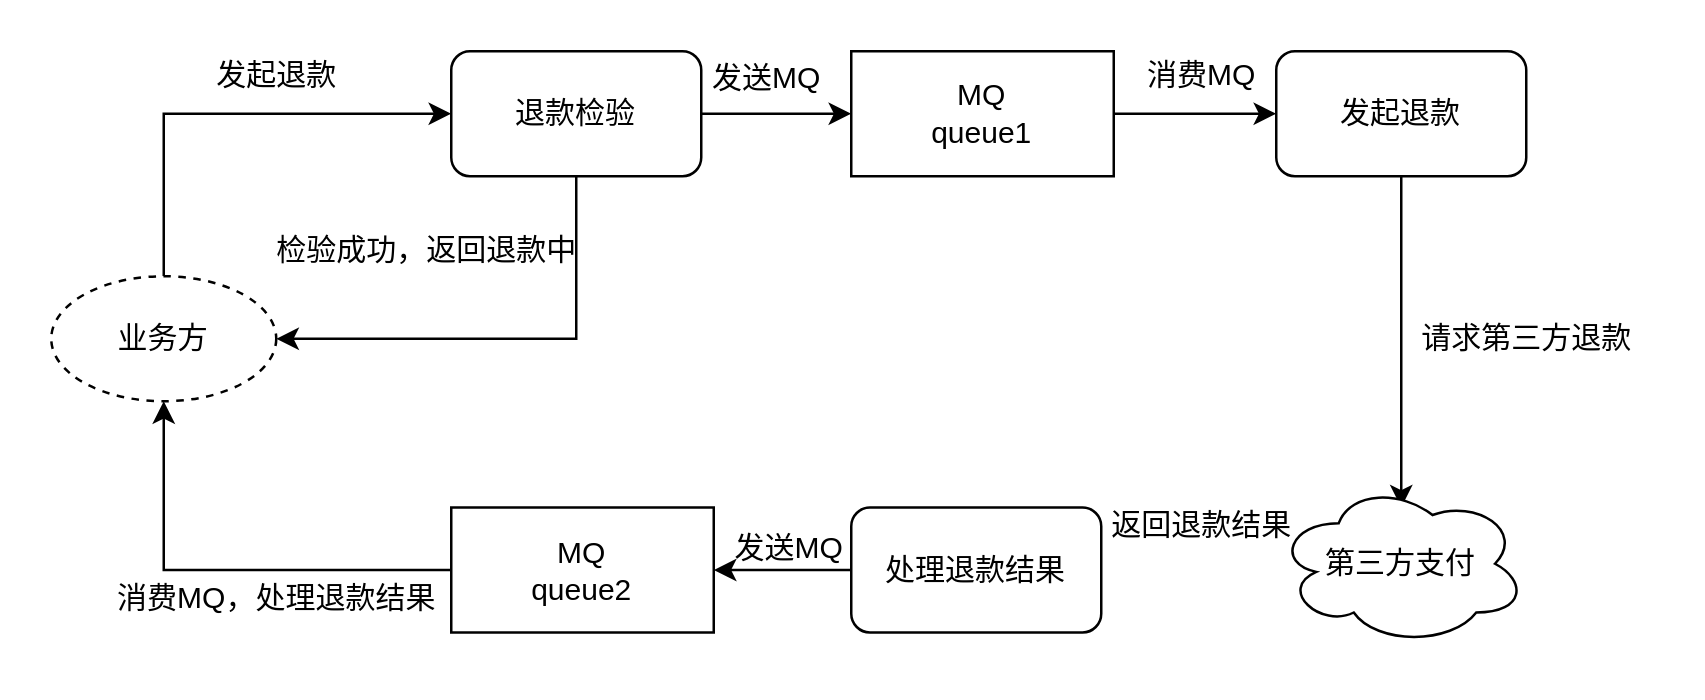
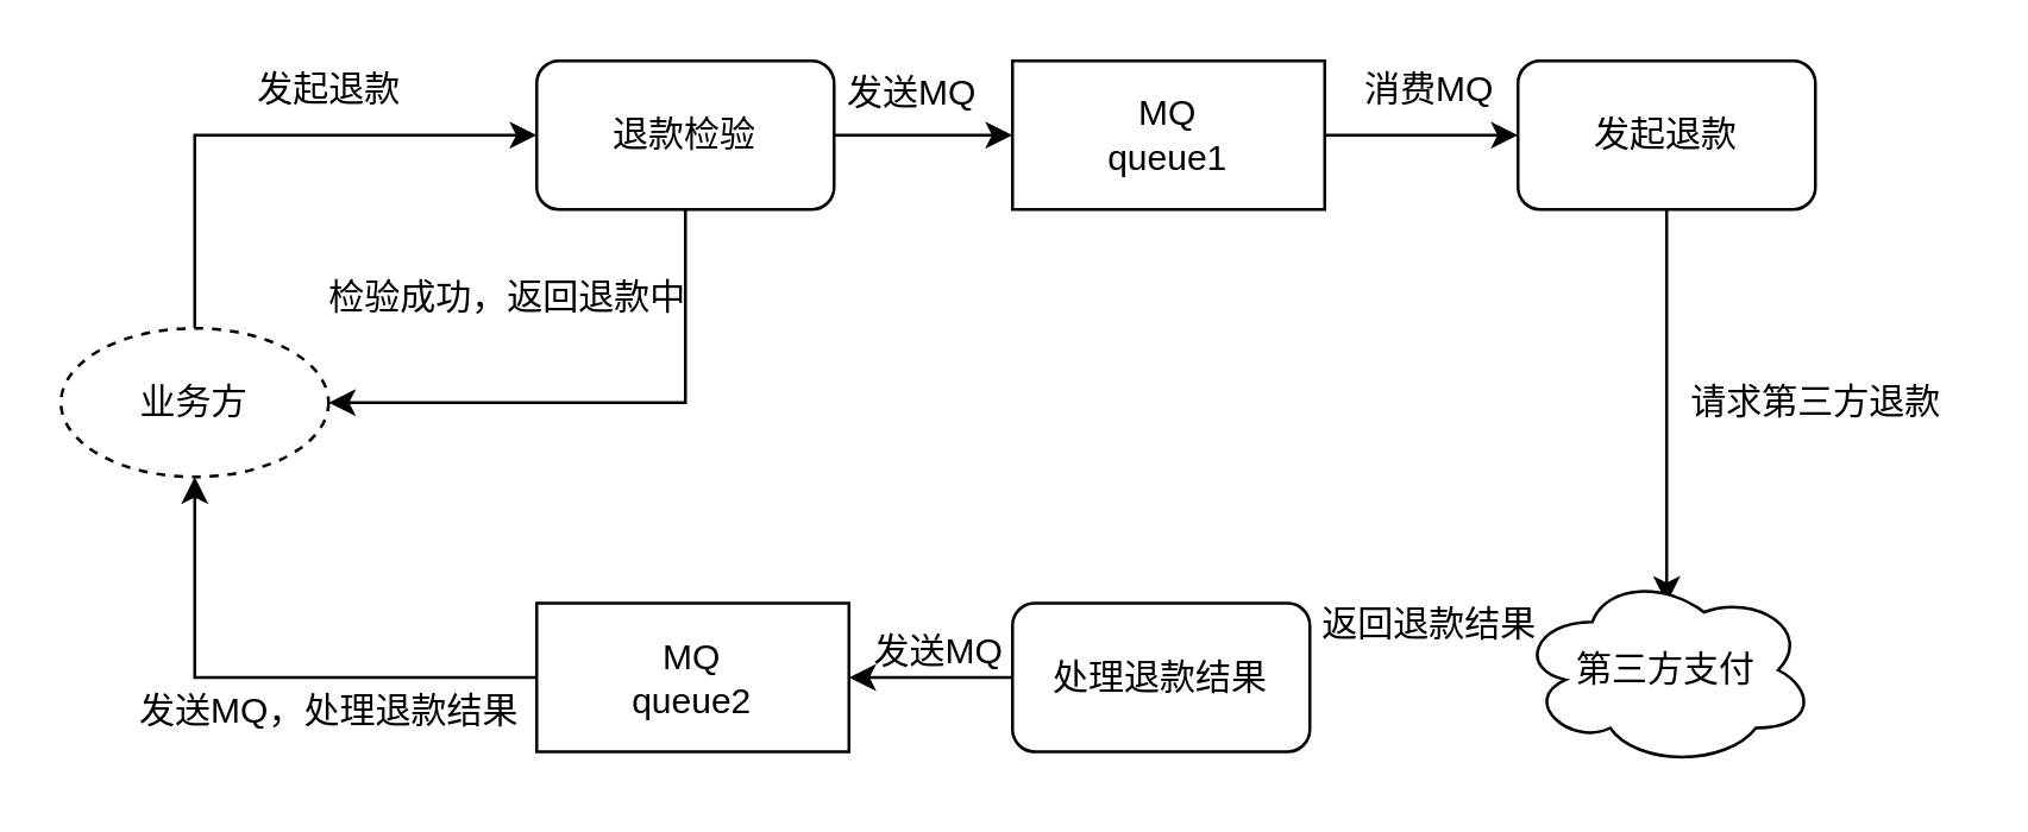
  <mxCell id="0" />
  <mxCell id="1" parent="0" />
  <mxCell id="2" style="edgeStyle=orthogonalEdgeStyle;rounded=0;orthogonalLoop=1;jettySize=auto;html=1;exitX=0.5;exitY=0;exitDx=0;exitDy=0;entryX=0;entryY=0.5;entryDx=0;entryDy=0;" edge="1" parent="1" source="3" target="6"><mxGeometry relative="1" as="geometry" /></mxCell>
  <mxCell id="3" value="业务方" style="ellipse;whiteSpace=wrap;html=1;dashed=1;" vertex="1" parent="1"><mxGeometry x="20" y="110" width="90" height="50" as="geometry" /></mxCell>
  <mxCell id="4" style="edgeStyle=orthogonalEdgeStyle;rounded=0;orthogonalLoop=1;jettySize=auto;html=1;exitX=1;exitY=0.5;exitDx=0;exitDy=0;entryX=0;entryY=0.5;entryDx=0;entryDy=0;" edge="1" parent="1" source="6" target="15"><mxGeometry relative="1" as="geometry" /></mxCell>
  <mxCell id="5" style="edgeStyle=orthogonalEdgeStyle;rounded=0;orthogonalLoop=1;jettySize=auto;html=1;exitX=0.5;exitY=1;exitDx=0;exitDy=0;entryX=1;entryY=0.5;entryDx=0;entryDy=0;" edge="1" parent="1" source="6" target="3"><mxGeometry relative="1" as="geometry" /></mxCell>
  <mxCell id="6" value="退款检验" style="rounded=1;whiteSpace=wrap;html=1;" vertex="1" parent="1"><mxGeometry x="180" y="20" width="100" height="50" as="geometry" /></mxCell>
  <mxCell id="7" style="edgeStyle=orthogonalEdgeStyle;rounded=0;orthogonalLoop=1;jettySize=auto;html=1;exitX=0.5;exitY=1;exitDx=0;exitDy=0;entryX=0.5;entryY=0.154;entryDx=0;entryDy=0;entryPerimeter=0;" edge="1" parent="1" source="8" target="9"><mxGeometry relative="1" as="geometry" /></mxCell>
  <mxCell id="8" value="发起退款" style="rounded=1;whiteSpace=wrap;html=1;" vertex="1" parent="1"><mxGeometry x="510" y="20" width="100" height="50" as="geometry" /></mxCell>
  <mxCell id="9" value="第三方支付" style="ellipse;shape=cloud;whiteSpace=wrap;html=1;" vertex="1" parent="1"><mxGeometry x="510" y="192.5" width="100" height="65" as="geometry" /></mxCell>
  <mxCell id="10" style="edgeStyle=orthogonalEdgeStyle;rounded=0;orthogonalLoop=1;jettySize=auto;html=1;exitX=0;exitY=0.5;exitDx=0;exitDy=0;entryX=1;entryY=0.5;entryDx=0;entryDy=0;" edge="1" parent="1" source="11" target="13"><mxGeometry relative="1" as="geometry" /></mxCell>
  <mxCell id="11" value="处理退款结果" style="rounded=1;whiteSpace=wrap;html=1;" vertex="1" parent="1"><mxGeometry x="340" y="202.5" width="100" height="50" as="geometry" /></mxCell>
  <mxCell id="12" style="edgeStyle=orthogonalEdgeStyle;rounded=0;orthogonalLoop=1;jettySize=auto;html=1;exitX=0;exitY=0.5;exitDx=0;exitDy=0;entryX=0.5;entryY=1;entryDx=0;entryDy=0;" edge="1" parent="1" source="13" target="3"><mxGeometry relative="1" as="geometry" /></mxCell>
  <mxCell id="13" value="MQ&lt;br&gt;queue2" style="rounded=0;whiteSpace=wrap;html=1;" vertex="1" parent="1"><mxGeometry x="180" y="202.5" width="105" height="50" as="geometry" /></mxCell>
  <mxCell id="14" style="edgeStyle=orthogonalEdgeStyle;rounded=0;orthogonalLoop=1;jettySize=auto;html=1;exitX=1;exitY=0.5;exitDx=0;exitDy=0;entryX=0;entryY=0.5;entryDx=0;entryDy=0;" edge="1" parent="1" source="15" target="8"><mxGeometry relative="1" as="geometry" /></mxCell>
  <mxCell id="15" value="MQ&lt;br&gt;queue1&lt;br&gt;" style="rounded=0;whiteSpace=wrap;html=1;" vertex="1" parent="1"><mxGeometry x="340" y="20" width="105" height="50" as="geometry" /></mxCell>
  <mxCell id="16" value="发起退款" style="text;html=1;align=center;verticalAlign=middle;resizable=0;points=[];autosize=1;" vertex="1" parent="1"><mxGeometry x="80" y="20" width="60" height="20" as="geometry" /></mxCell>
  <mxCell id="17" value="发送MQ" style="text;html=1;align=center;verticalAlign=middle;resizable=0;points=[];autosize=1;" vertex="1" parent="1"><mxGeometry x="276" y="21" width="60" height="20" as="geometry" /></mxCell>
  <mxCell id="18" value="消费MQ" style="text;html=1;align=center;verticalAlign=middle;resizable=0;points=[];autosize=1;" vertex="1" parent="1"><mxGeometry x="450" y="20" width="60" height="20" as="geometry" /></mxCell>
  <mxCell id="19" value="请求第三方退款" style="text;html=1;align=center;verticalAlign=middle;resizable=0;points=[];autosize=1;rotation=0;" vertex="1" parent="1"><mxGeometry x="560" y="125" width="100" height="20" as="geometry" /></mxCell>
  <mxCell id="20" value="返回退款结果" style="text;html=1;align=center;verticalAlign=middle;resizable=0;points=[];autosize=1;" vertex="1" parent="1"><mxGeometry x="435" y="200" width="90" height="20" as="geometry" /></mxCell>
  <mxCell id="21" value="发送MQ" style="text;html=1;align=center;verticalAlign=middle;resizable=0;points=[];autosize=1;" vertex="1" parent="1"><mxGeometry x="285" y="209" width="60" height="20" as="geometry" /></mxCell>
- <mxCell id="22" value="消费MQ，处理退款结果" style="text;html=1;align=center;verticalAlign=middle;resizable=0;points=[];autosize=1;" vertex="1" parent="1"><mxGeometry x="40" y="229" width="140" height="20" as="geometry" /></mxCell>
+ <mxCell id="22" value="发送MQ，处理退款结果" style="text;html=1;align=center;verticalAlign=middle;resizable=0;points=[];autosize=1;" vertex="1" parent="1"><mxGeometry x="40" y="229" width="140" height="20" as="geometry" /></mxCell>
  <mxCell id="23" value="检验成功，返回退款中" style="text;html=1;align=center;verticalAlign=middle;resizable=0;points=[];autosize=1;" vertex="1" parent="1"><mxGeometry x="100" y="90" width="140" height="20" as="geometry" /></mxCell>
